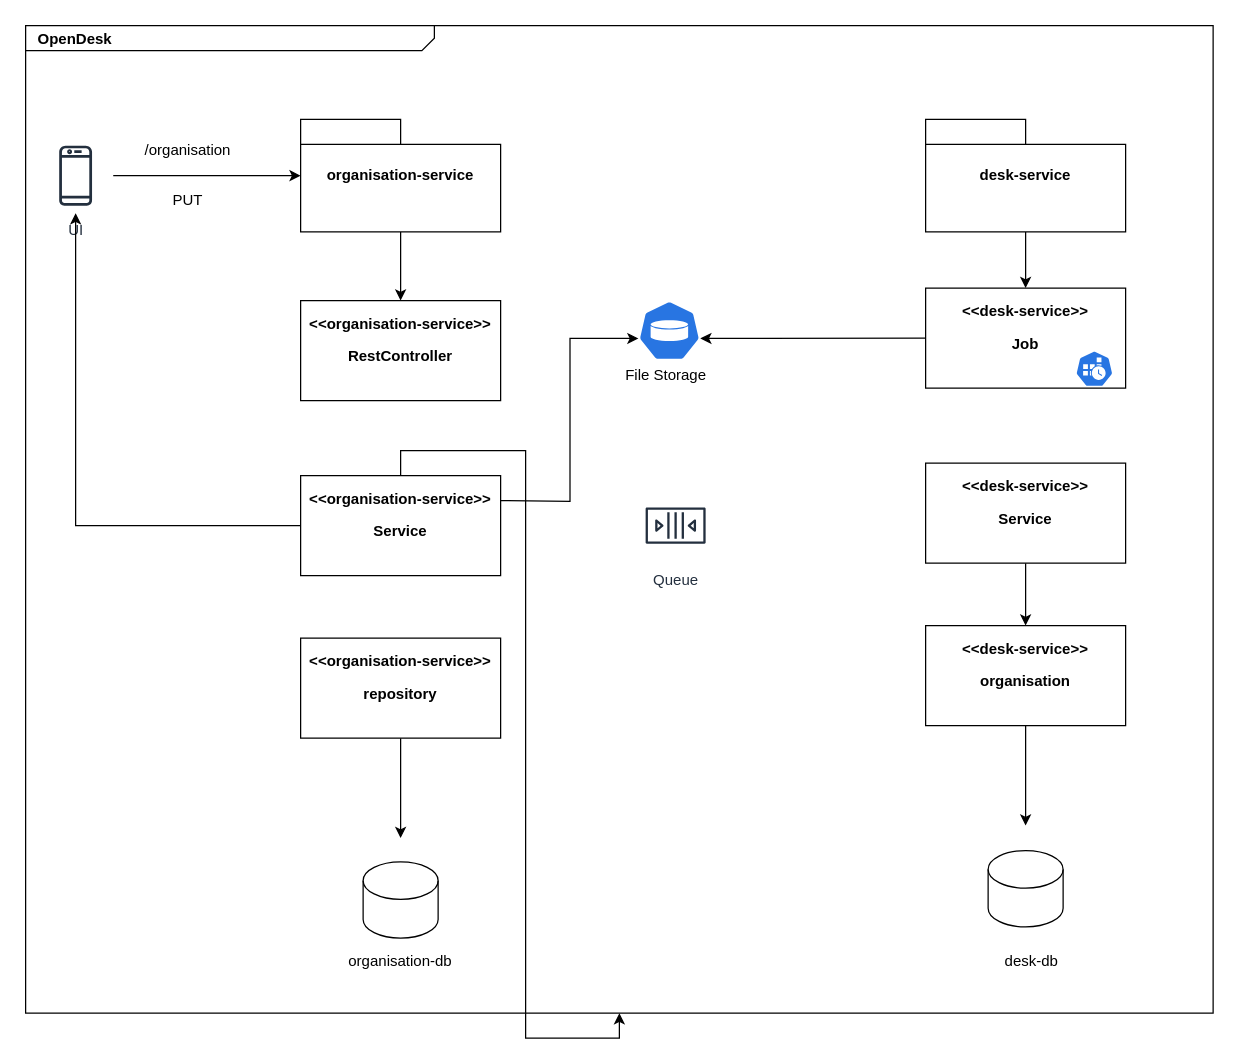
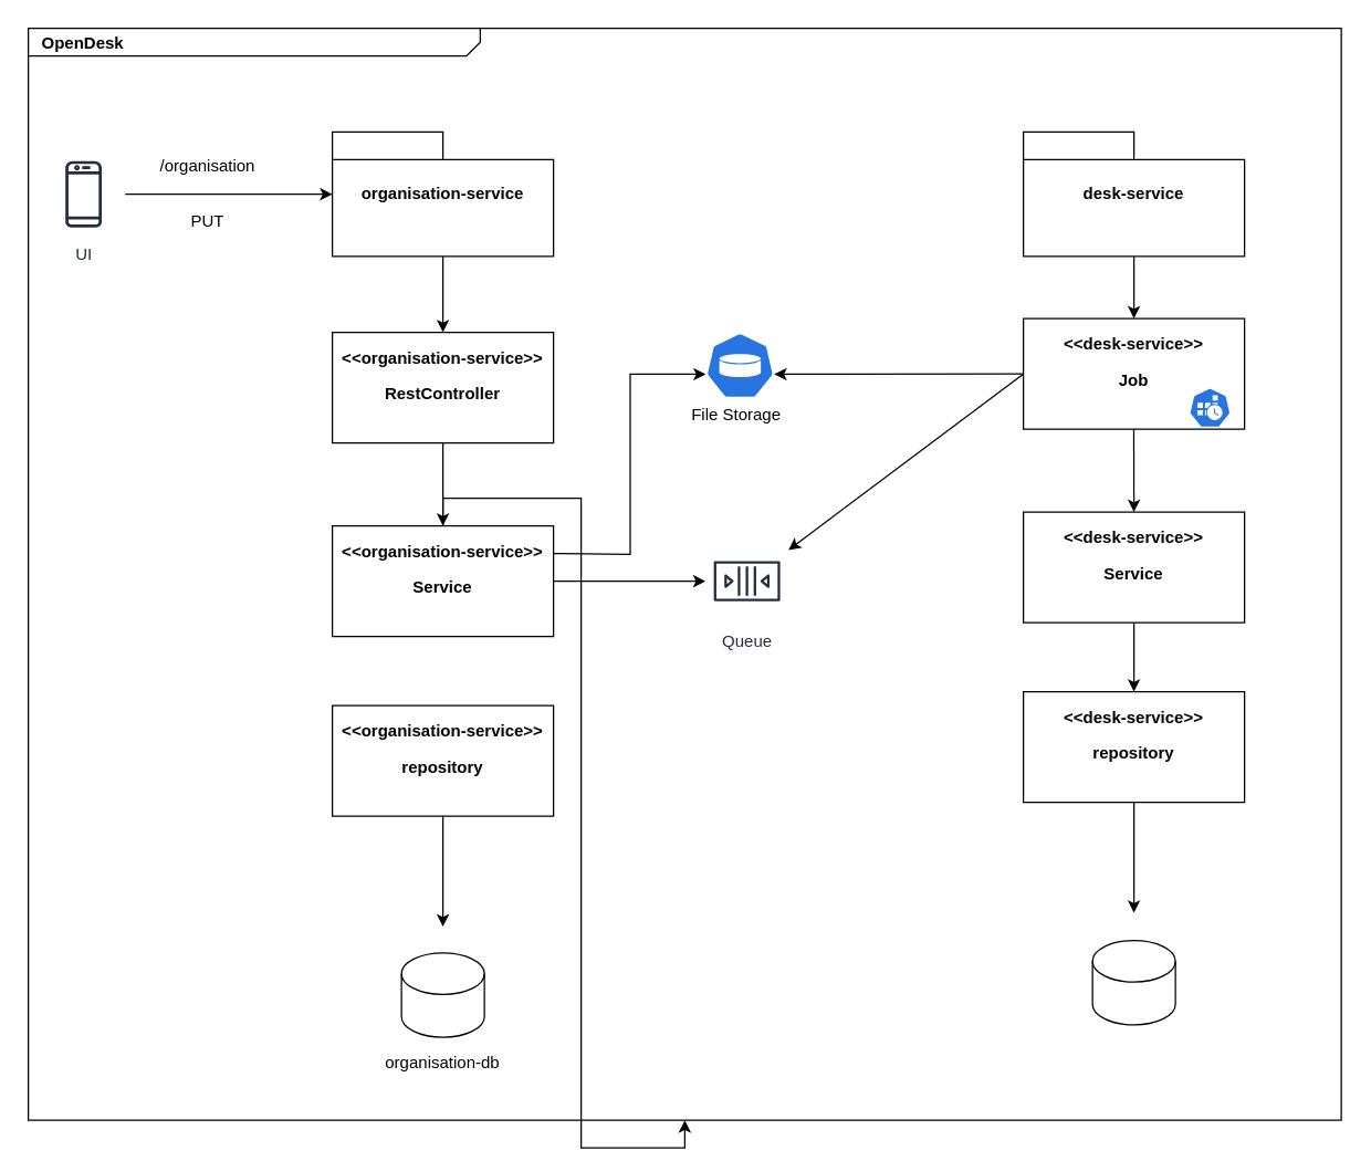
  <mxCell id="0" style=";html=1;" />
  <mxCell id="1" style=";html=1;" parent="0" />
  <mxCell id="2" value="&lt;p style=&quot;margin: 0px ; margin-top: 4px ; margin-left: 10px ; text-align: left&quot;&gt;&lt;b&gt;OpenDesk&lt;/b&gt;&lt;/p&gt;" style="html=1;strokeWidth=1;shape=mxgraph.sysml.package;html=1;overflow=fill;whiteSpace=wrap;fillColor=none;gradientColor=none;fontSize=12;align=center;labelX=327.64;textDirection=rtl;" parent="1" vertex="1"><mxGeometry x="20" y="20" width="950" height="790" as="geometry" /></mxCell>
  <mxCell id="3" value="" style="edgeStyle=orthogonalEdgeStyle;rounded=0;orthogonalLoop=1;jettySize=auto;html=1;" parent="1" source="4" target="6" edge="1"><mxGeometry relative="1" as="geometry" /></mxCell>
  <mxCell id="4" value="UI" style="outlineConnect=0;fontColor=#232F3E;gradientColor=none;strokeColor=#232F3E;fillColor=#ffffff;dashed=0;verticalLabelPosition=bottom;verticalAlign=top;align=center;html=1;fontSize=12;fontStyle=0;aspect=fixed;shape=mxgraph.aws4.resourceIcon;resIcon=mxgraph.aws4.mobile_client;" parent="1" vertex="1"><mxGeometry x="30" y="110" width="60" height="60" as="geometry" /></mxCell>
  <mxCell id="5" value="" style="edgeStyle=orthogonalEdgeStyle;rounded=0;orthogonalLoop=1;jettySize=auto;html=1;" parent="1" source="6" edge="1"><mxGeometry relative="1" as="geometry"><mxPoint x="320" y="240" as="targetPoint" /></mxGeometry></mxCell>
  <mxCell id="6" value="organisation-service" style="shape=folder;tabWidth=80;tabHeight=20;tabPosition=left;strokeWidth=1;html=1;whiteSpace=wrap;align=center;fontSize=12;fontStyle=1" parent="1" vertex="1"><mxGeometry x="240" y="95" width="160" height="90" as="geometry" /></mxCell>
+ <mxCell id="7" value="" style="edgeStyle=orthogonalEdgeStyle;rounded=0;orthogonalLoop=1;jettySize=auto;html=1;" parent="1" source="8" target="11" edge="1"><mxGeometry relative="1" as="geometry" /></mxCell>
  <mxCell id="8" value="&lt;p&gt;&amp;lt;&amp;lt;organisation-service&amp;gt;&amp;gt;&lt;/p&gt;&lt;p&gt;RestController&lt;/p&gt;" style="shape=rect;html=1;overflow=fill;whiteSpace=wrap;align=center;fontStyle=1" parent="1" vertex="1"><mxGeometry x="240" y="240" width="160" height="80" as="geometry" /></mxCell>
  <mxCell id="9" value="" style="edgeStyle=orthogonalEdgeStyle;rounded=0;orthogonalLoop=1;jettySize=auto;html=1;" parent="1" edge="1"><mxGeometry relative="1" as="geometry"><mxPoint x="320" y="660" as="sourcePoint" /><mxPoint x="320" y="670" as="targetPoint" /><Array as="points"><mxPoint x="320" y="590" /><mxPoint x="320" y="590" /></Array></mxGeometry></mxCell>
  <mxCell id="10" value="" style="edgeStyle=orthogonalEdgeStyle;rounded=0;orthogonalLoop=1;jettySize=auto;html=1;" parent="1" source="11" target="2" edge="1"><mxGeometry relative="1" as="geometry" /></mxCell>
  <mxCell id="11" value="&lt;p&gt;&amp;lt;&amp;lt;organisation-service&amp;gt;&amp;gt;&lt;/p&gt;&lt;p&gt;Service&lt;/p&gt;" style="shape=rect;html=1;overflow=fill;whiteSpace=wrap;align=center;fontStyle=1" parent="1" vertex="1"><mxGeometry x="240" y="380" width="160" height="80" as="geometry" /></mxCell>
  <mxCell id="12" value="" style="shape=cylinder3;whiteSpace=wrap;html=1;boundedLbl=1;backgroundOutline=1;size=15;" parent="1" vertex="1"><mxGeometry x="290" y="689" width="60" height="61" as="geometry" /></mxCell>
  <mxCell id="13" value="organisation-db" style="text;html=1;strokeColor=none;fillColor=none;align=center;verticalAlign=middle;whiteSpace=wrap;rounded=0;" parent="1" vertex="1"><mxGeometry x="270" y="759" width="100" height="20" as="geometry" /></mxCell>
  <mxCell id="14" value="&lt;p&gt;&amp;lt;&amp;lt;organisation-service&amp;gt;&amp;gt;&lt;/p&gt;&lt;p&gt;repository&lt;/p&gt;" style="shape=rect;html=1;overflow=fill;whiteSpace=wrap;align=center;fontStyle=1" parent="1" vertex="1"><mxGeometry x="240" y="510" width="160" height="80" as="geometry" /></mxCell>
  <mxCell id="15" value="" style="edgeStyle=orthogonalEdgeStyle;rounded=0;orthogonalLoop=1;jettySize=auto;html=1;" parent="1" source="16" target="19" edge="1"><mxGeometry relative="1" as="geometry" /></mxCell>
  <mxCell id="16" value="desk-service" style="shape=folder;tabWidth=80;tabHeight=20;tabPosition=left;strokeWidth=1;html=1;whiteSpace=wrap;align=center;fontSize=12;fontStyle=1" parent="1" vertex="1"><mxGeometry x="740" y="95" width="160" height="90" as="geometry" /></mxCell>
- <mxCell id="17" value="" style="edgeStyle=orthogonalEdgeStyle;rounded=0;orthogonalLoop=1;jettySize=auto;html=1;textDirection=ltr;verticalAlign=top;horizontal=1;" parent="1" source="11" target="4" edge="1"><mxGeometry relative="1" as="geometry" /></mxCell>
+ <mxCell id="17" value="" style="edgeStyle=orthogonalEdgeStyle;rounded=0;orthogonalLoop=1;jettySize=auto;html=1;textDirection=ltr;verticalAlign=top;horizontal=1;" parent="1" source="11" target="18" edge="1"><mxGeometry relative="1" as="geometry" /></mxCell>
  <mxCell id="18" value="Queue" style="outlineConnect=0;fontColor=#232F3E;gradientColor=none;strokeColor=#232F3E;fillColor=#ffffff;dashed=0;verticalLabelPosition=bottom;verticalAlign=top;align=center;html=1;fontSize=12;fontStyle=0;aspect=fixed;shape=mxgraph.aws4.resourceIcon;resIcon=mxgraph.aws4.queue;" parent="1" vertex="1"><mxGeometry x="510" y="390" width="60" height="60" as="geometry" /></mxCell>
  <mxCell id="19" value="&lt;p&gt;&amp;lt;&amp;lt;desk-service&amp;gt;&amp;gt;&lt;/p&gt;&lt;p&gt;Job&lt;/p&gt;" style="shape=rect;html=1;overflow=fill;whiteSpace=wrap;align=center;fontStyle=1" parent="1" vertex="1"><mxGeometry x="740" y="230" width="160" height="80" as="geometry" /></mxCell>
  <mxCell id="20" value="" style="html=1;dashed=0;whitespace=wrap;fillColor=#2875E2;strokeColor=#ffffff;points=[[0.005,0.63,0],[0.1,0.2,0],[0.9,0.2,0],[0.5,0,0],[0.995,0.63,0],[0.72,0.99,0],[0.5,1,0],[0.28,0.99,0]];shape=mxgraph.kubernetes.icon;prIcon=cronjob" parent="1" vertex="1"><mxGeometry x="860" y="279" width="30" height="31" as="geometry" /></mxCell>
+ <mxCell id="21" value="" style="endArrow=classic;html=1;exitX=0;exitY=0.5;exitDx=0;exitDy=0;" parent="1" source="19" target="18" edge="1"><mxGeometry width="50" height="50" relative="1" as="geometry"><mxPoint x="460" y="310" as="sourcePoint" /><mxPoint x="510" y="260" as="targetPoint" /></mxGeometry></mxCell>
  <mxCell id="22" value="" style="html=1;dashed=0;whitespace=wrap;fillColor=#2875E2;strokeColor=#ffffff;points=[[0.005,0.63,0],[0.1,0.2,0],[0.9,0.2,0],[0.5,0,0],[0.995,0.63,0],[0.72,0.99,0],[0.5,1,0],[0.28,0.99,0]];shape=mxgraph.kubernetes.icon;prIcon=pv" parent="1" vertex="1"><mxGeometry x="510" y="240" width="50" height="48" as="geometry" /></mxCell>
  <mxCell id="23" value="File Storage" style="text;html=1;strokeColor=none;fillColor=none;align=center;verticalAlign=middle;whiteSpace=wrap;rounded=0;" parent="1" vertex="1"><mxGeometry x="495" y="290" width="75" height="20" as="geometry" /></mxCell>
  <mxCell id="24" value="" style="edgeStyle=orthogonalEdgeStyle;rounded=0;orthogonalLoop=1;jettySize=auto;html=1;textDirection=ltr;verticalAlign=top;horizontal=1;entryX=0.005;entryY=0.63;entryDx=0;entryDy=0;entryPerimeter=0;" parent="1" target="22" edge="1"><mxGeometry relative="1" as="geometry"><mxPoint x="400" y="400" as="sourcePoint" /><mxPoint x="510" y="400" as="targetPoint" /></mxGeometry></mxCell>
  <mxCell id="25" value="" style="endArrow=classic;html=1;exitX=0;exitY=0.5;exitDx=0;exitDy=0;entryX=0.995;entryY=0.63;entryDx=0;entryDy=0;entryPerimeter=0;" parent="1" source="19" target="22" edge="1"><mxGeometry width="50" height="50" relative="1" as="geometry"><mxPoint x="630" y="240" as="sourcePoint" /><mxPoint x="680" y="190" as="targetPoint" /></mxGeometry></mxCell>
  <mxCell id="26" value="" style="edgeStyle=orthogonalEdgeStyle;rounded=0;orthogonalLoop=1;jettySize=auto;html=1;" parent="1" edge="1"><mxGeometry relative="1" as="geometry"><mxPoint x="820" y="650" as="sourcePoint" /><Array as="points"><mxPoint x="820" y="580" /><mxPoint x="820" y="580" /></Array><mxPoint x="820" y="660" as="targetPoint" /></mxGeometry></mxCell>
  <mxCell id="27" value="" style="edgeStyle=orthogonalEdgeStyle;rounded=0;orthogonalLoop=1;jettySize=auto;html=1;" parent="1" source="28" target="31" edge="1"><mxGeometry relative="1" as="geometry" /></mxCell>
  <mxCell id="28" value="&lt;p&gt;&amp;lt;&amp;lt;desk-service&amp;gt;&amp;gt;&lt;/p&gt;&lt;p&gt;Service&lt;/p&gt;" style="shape=rect;html=1;overflow=fill;whiteSpace=wrap;align=center;fontStyle=1" parent="1" vertex="1"><mxGeometry x="740" y="370" width="160" height="80" as="geometry" /></mxCell>
  <mxCell id="29" value="" style="shape=cylinder3;whiteSpace=wrap;html=1;boundedLbl=1;backgroundOutline=1;size=15;" parent="1" vertex="1"><mxGeometry x="790" y="680" width="60" height="61" as="geometry" /></mxCell>
- <mxCell id="30" value="desk-db" style="text;html=1;strokeColor=none;fillColor=none;align=center;verticalAlign=middle;whiteSpace=wrap;rounded=0;" parent="1" vertex="1"><mxGeometry x="800" y="759" width="50" height="20" as="geometry" /></mxCell>
- <mxCell id="31" value="&lt;p&gt;&amp;lt;&amp;lt;desk-service&amp;gt;&amp;gt;&lt;/p&gt;&lt;p&gt;organisation&lt;/p&gt;" style="shape=rect;html=1;overflow=fill;whiteSpace=wrap;align=center;fontStyle=1" parent="1" vertex="1"><mxGeometry x="740" y="500" width="160" height="80" as="geometry" /></mxCell>
+ <mxCell id="31" value="&lt;p&gt;&amp;lt;&amp;lt;desk-service&amp;gt;&amp;gt;&lt;/p&gt;&lt;p&gt;repository&lt;/p&gt;" style="shape=rect;html=1;overflow=fill;whiteSpace=wrap;align=center;fontStyle=1" parent="1" vertex="1"><mxGeometry x="740" y="500" width="160" height="80" as="geometry" /></mxCell>
  <mxCell id="32" value="/organisation" style="text;html=1;strokeColor=none;fillColor=none;align=center;verticalAlign=middle;whiteSpace=wrap;rounded=0;" parent="1" vertex="1"><mxGeometry x="130" y="110" width="40" height="20" as="geometry" /></mxCell>
  <mxCell id="33" value="PUT" style="text;html=1;strokeColor=none;fillColor=none;align=center;verticalAlign=middle;whiteSpace=wrap;rounded=0;" parent="1" vertex="1"><mxGeometry x="130" y="150" width="40" height="20" as="geometry" /></mxCell>
+ <mxCell id="34" value="" style="endArrow=classic;html=1;exitX=0.842;exitY=0.367;exitDx=0;exitDy=0;exitPerimeter=0;entryX=0.5;entryY=0;entryDx=0;entryDy=0;" edge="1" parent="1" source="2" target="28"><mxGeometry width="50" height="50" relative="1" as="geometry"><mxPoint x="710" y="360" as="sourcePoint" /><mxPoint x="760" y="310" as="targetPoint" /></mxGeometry></mxCell>
